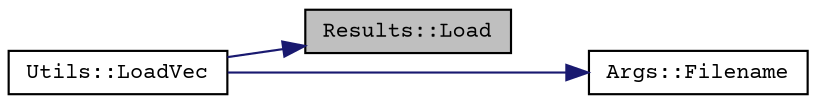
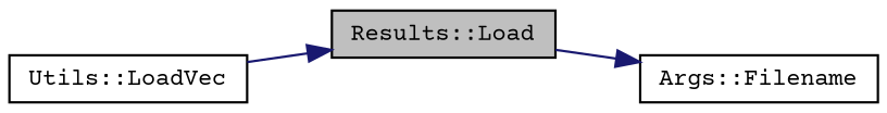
  digraph {
    fontname="Courier Prime"
    rankdir=LR
    node [color=black fillcolor=white fontname="Courier Prime" fontsize=10 shape=record style=filled]
    edge [color=midnightblue fontname="Courier Prime" fontsize=10 labelfontname=Helvetica labelfontsize=10 style=solid]
    n1 [fillcolor=grey75 fontcolor=black height=0.2 label="Results::Load" width=0.4]
    n2 [height=0.2 label="Args::Filename" width=0.4]
    n3 [height=0.2 label="Utils::LoadVec" width=0.4]
-   n3 -> n2
+   n1 -> n2
    n3 -> n1
  }
